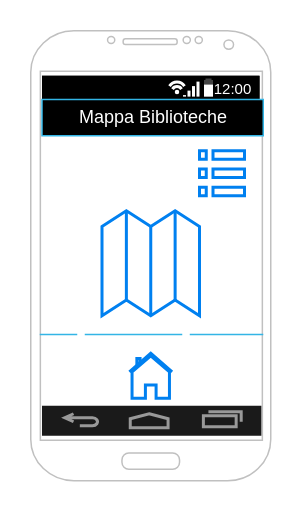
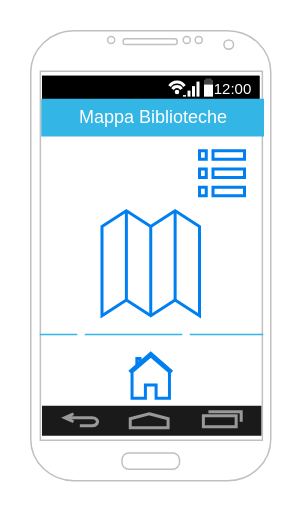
  <mxCell id="0" />
  <mxCell id="1" parent="0" />
  <mxCell id="2" value="" style="verticalLabelPosition=bottom;verticalAlign=top;html=1;shadow=0;dashed=0;strokeWidth=1;shape=mxgraph.android.phone2;strokeColor=#c0c0c0;" vertex="1" parent="1"><mxGeometry x="20" y="20" width="160" height="300" as="geometry" /></mxCell>
  <mxCell id="3" value="" style="strokeWidth=1;html=1;shadow=0;dashed=0;shape=mxgraph.android.statusBar;align=center;fillColor=#000000;strokeColor=#ffffff;fontColor=#ffffff;fontSize=10;" vertex="1" parent="1"><mxGeometry x="27.5" y="50" width="145" height="15.83" as="geometry" /></mxCell>
- <mxCell id="4" value="&lt;font style=&quot;font-size: 12px&quot;&gt;Mappa Biblioteche&lt;/font&gt;" style="whiteSpace=wrap;html=1;shadow=0;dashed=0;fontSize=10;align=center;fillColor=#000000;strokeColor=#33B5E5;fontColor=#FFFFFF;" vertex="1" parent="1"><mxGeometry x="27.5" y="65.83" width="147.5" height="24.17" as="geometry" /></mxCell>
+ <mxCell id="4" value="&lt;font style=&quot;font-size: 12px&quot;&gt;Mappa Biblioteche&lt;/font&gt;" style="whiteSpace=wrap;html=1;shadow=0;dashed=0;fontSize=10;align=center;fillColor=#33b5e5;strokeColor=#33B5E5;fontColor=#FFFFFF;" vertex="1" parent="1"><mxGeometry x="27.5" y="65.83" width="147.5" height="24.17" as="geometry" /></mxCell>
  <mxCell id="5" value="" style="html=1;verticalLabelPosition=bottom;align=center;labelBackgroundColor=#ffffff;verticalAlign=top;strokeWidth=2;strokeColor=#0080F0;shadow=0;dashed=0;shape=mxgraph.ios7.icons.home;" vertex="1" parent="1"><mxGeometry x="85.75" y="235" width="28.5" height="30" as="geometry" /></mxCell>
  <mxCell id="6" value="" style="verticalLabelPosition=bottom;verticalAlign=top;html=1;shadow=0;dashed=0;strokeWidth=2;shape=mxgraph.android.navigation_bar_1;fillColor=#1A1A1A;strokeColor=#999999;" vertex="1" parent="1"><mxGeometry x="27.5" y="270" width="146.25" height="20" as="geometry" /></mxCell>
  <mxCell id="7" value="" style="verticalLabelPosition=bottom;verticalAlign=top;html=1;shadow=0;dashed=0;strokeWidth=1;shape=mxgraph.android.indeterminate_progress_bar;strokeColor=#33B5E5;pointerEvents=1" vertex="1" parent="1"><mxGeometry x="26" y="220" width="149" height="5" as="geometry" /></mxCell>
  <mxCell id="8" value="" style="html=1;verticalLabelPosition=bottom;align=center;labelBackgroundColor=#ffffff;verticalAlign=top;strokeWidth=2;strokeColor=#0080F0;shadow=0;dashed=0;shape=mxgraph.ios7.icons.map;" vertex="1" parent="1"><mxGeometry x="67.5" y="140" width="65" height="70" as="geometry" /></mxCell>
  <mxCell id="9" value="" style="html=1;verticalLabelPosition=bottom;align=center;labelBackgroundColor=#ffffff;verticalAlign=top;strokeWidth=2;strokeColor=#0080F0;shadow=0;dashed=0;shape=mxgraph.ios7.icons.preferences;pointerEvents=1" vertex="1" parent="1"><mxGeometry x="132.5" y="100" width="30" height="30" as="geometry" /></mxCell>
